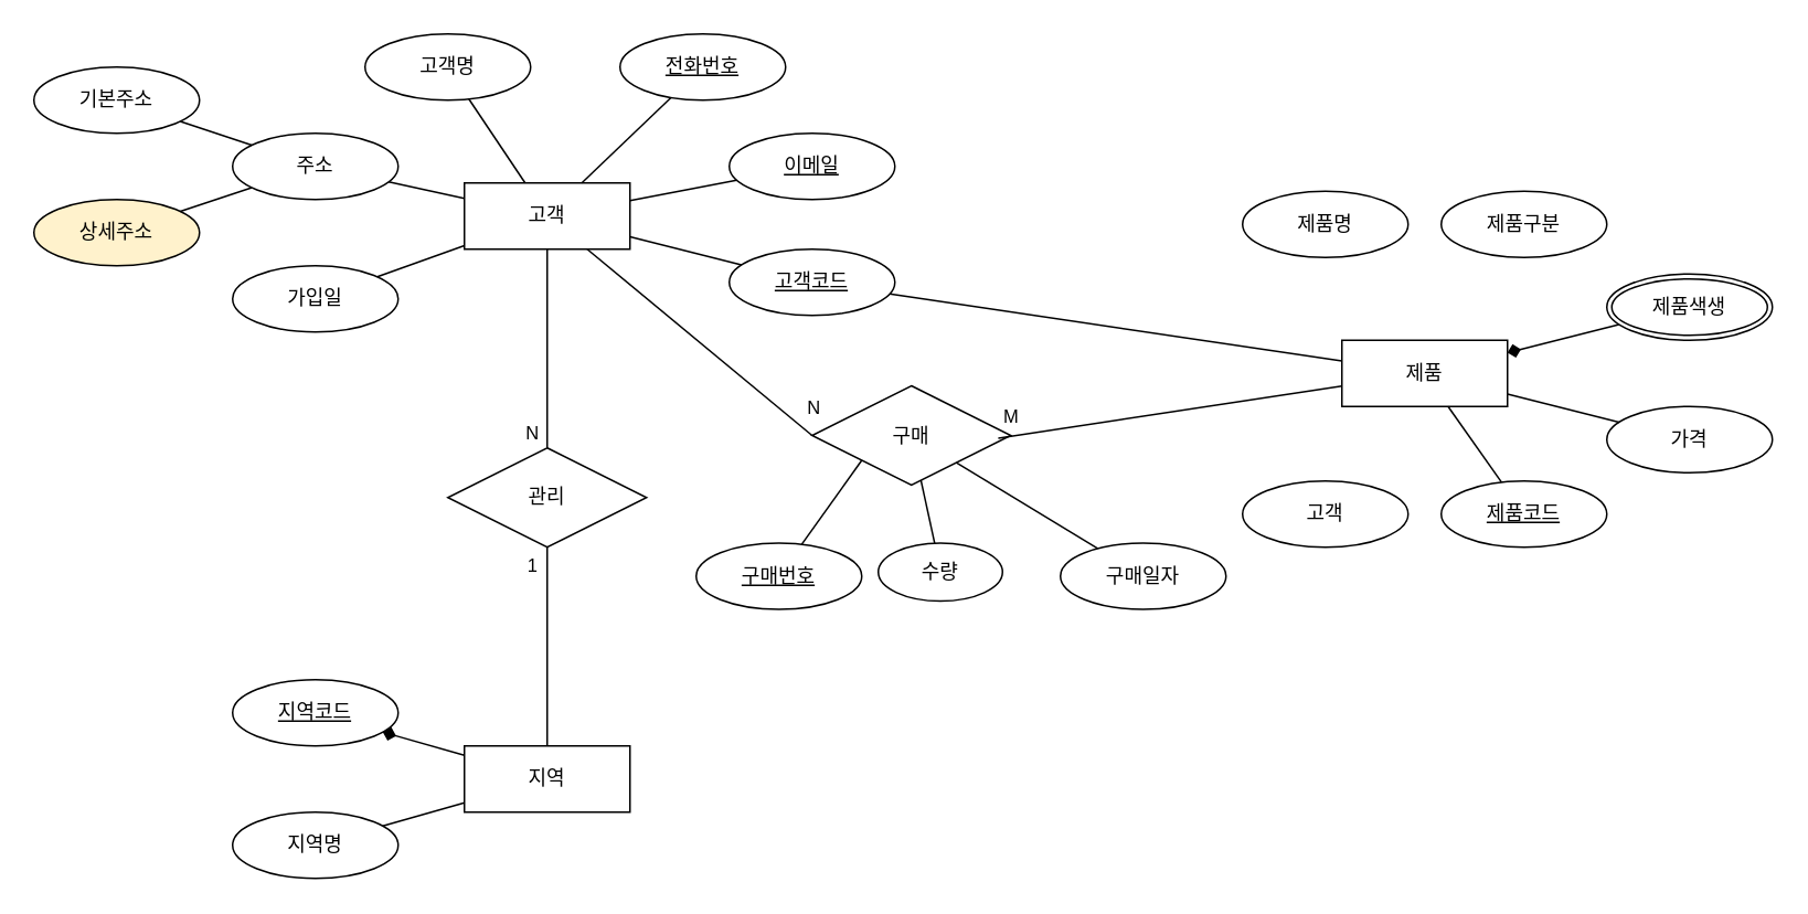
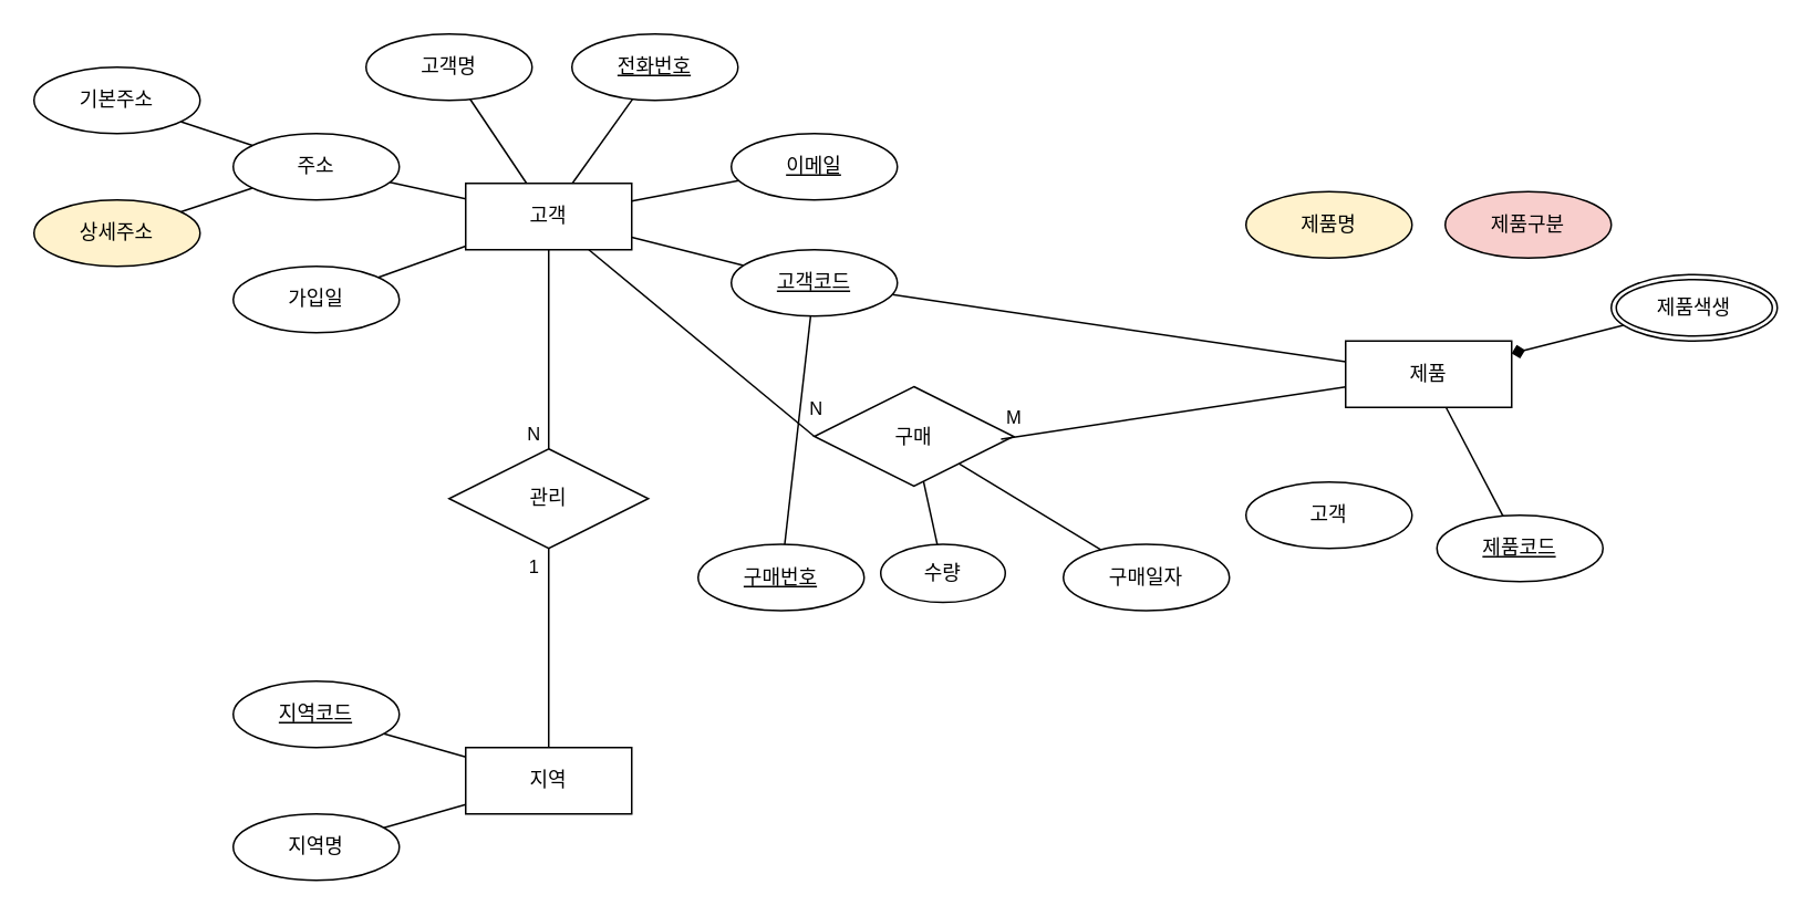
  <mxCell id="0" />
  <mxCell id="1" parent="0" />
  <mxCell id="2" value="고객" style="whiteSpace=wrap;html=1;align=center;" vertex="1" parent="1"><mxGeometry x="280" y="110" width="100" height="40" as="geometry" /></mxCell>
  <mxCell id="3" value="고객명" style="ellipse;whiteSpace=wrap;html=1;align=center;" vertex="1" parent="1"><mxGeometry x="220" y="20" width="100" height="40" as="geometry" /></mxCell>
  <mxCell id="4" value="" style="endArrow=none;html=1;rounded=0;" edge="1" parent="1" source="3" target="2"><mxGeometry relative="1" as="geometry"><mxPoint x="240" y="160" as="sourcePoint" /><mxPoint x="400" y="160" as="targetPoint" /></mxGeometry></mxCell>
- <mxCell id="5" value="전화번호" style="ellipse;whiteSpace=wrap;html=1;align=center;fontStyle=4;" vertex="1" parent="1"><mxGeometry x="374" y="20" width="100" height="40" as="geometry" /></mxCell>
+ <mxCell id="5" value="전화번호" style="ellipse;whiteSpace=wrap;html=1;align=center;fontStyle=4;" vertex="1" parent="1"><mxGeometry x="344" y="20" width="100" height="40" as="geometry" /></mxCell>
  <mxCell id="6" value="" style="endArrow=none;html=1;rounded=0;" edge="1" parent="1" source="5" target="2"><mxGeometry relative="1" as="geometry"><mxPoint x="290" y="80" as="sourcePoint" /><mxPoint x="350" y="130" as="targetPoint" /></mxGeometry></mxCell>
  <mxCell id="7" value="이메일" style="ellipse;whiteSpace=wrap;html=1;align=center;fontStyle=4;" vertex="1" parent="1"><mxGeometry x="440" y="80" width="100" height="40" as="geometry" /></mxCell>
  <mxCell id="8" value="" style="endArrow=none;html=1;rounded=0;" edge="1" parent="1" source="7" target="2"><mxGeometry relative="1" as="geometry"><mxPoint x="454" y="80" as="sourcePoint" /><mxPoint x="360" y="130" as="targetPoint" /></mxGeometry></mxCell>
  <mxCell id="9" value="고객코드" style="ellipse;whiteSpace=wrap;html=1;align=center;fontStyle=4;" vertex="1" parent="1"><mxGeometry x="440" y="150" width="100" height="40" as="geometry" /></mxCell>
  <mxCell id="10" value="" style="endArrow=none;html=1;rounded=0;" edge="1" parent="1" source="9" target="2"><mxGeometry relative="1" as="geometry"><mxPoint x="460" y="150" as="sourcePoint" /><mxPoint x="400" y="180" as="targetPoint" /></mxGeometry></mxCell>
  <mxCell id="11" value="주소" style="ellipse;whiteSpace=wrap;html=1;align=center;" vertex="1" parent="1"><mxGeometry x="140" y="80" width="100" height="40" as="geometry" /></mxCell>
  <mxCell id="12" value="기본주소" style="ellipse;whiteSpace=wrap;html=1;align=center;" vertex="1" parent="1"><mxGeometry x="20" y="40" width="100" height="40" as="geometry" /></mxCell>
  <mxCell id="13" value="상세주소" style="ellipse;whiteSpace=wrap;html=1;align=center;fontStyle=0;fillColor=#fff2cc;" vertex="1" parent="1"><mxGeometry x="20" y="120" width="100" height="40" as="geometry" /></mxCell>
  <mxCell id="14" value="" style="endArrow=none;html=1;rounded=0;" edge="1" parent="1" source="11" target="2"><mxGeometry relative="1" as="geometry"><mxPoint x="310" y="70" as="sourcePoint" /><mxPoint x="344" y="121" as="targetPoint" /></mxGeometry></mxCell>
  <mxCell id="15" value="" style="endArrow=none;html=1;rounded=0;" edge="1" parent="1" source="12" target="11"><mxGeometry relative="1" as="geometry"><mxPoint x="250" y="110" as="sourcePoint" /><mxPoint x="296" y="120" as="targetPoint" /></mxGeometry></mxCell>
  <mxCell id="16" value="" style="endArrow=none;html=1;rounded=0;" edge="1" parent="1" source="13" target="11"><mxGeometry relative="1" as="geometry"><mxPoint x="210" y="110" as="sourcePoint" /><mxPoint x="253" y="124" as="targetPoint" /></mxGeometry></mxCell>
  <mxCell id="17" value="가입일" style="ellipse;whiteSpace=wrap;html=1;align=center;" vertex="1" parent="1"><mxGeometry x="140" y="160" width="100" height="40" as="geometry" /></mxCell>
  <mxCell id="18" value="" style="endArrow=none;html=1;rounded=0;" edge="1" parent="1" source="17" target="2"><mxGeometry relative="1" as="geometry"><mxPoint x="260" y="110" as="sourcePoint" /><mxPoint x="306" y="120" as="targetPoint" /></mxGeometry></mxCell>
  <mxCell id="19" value="지역" style="whiteSpace=wrap;html=1;align=center;" vertex="1" parent="1"><mxGeometry x="280" y="450" width="100" height="40" as="geometry" /></mxCell>
  <mxCell id="20" value="지역명" style="ellipse;whiteSpace=wrap;html=1;align=center;" vertex="1" parent="1"><mxGeometry x="140" y="490" width="100" height="40" as="geometry" /></mxCell>
  <mxCell id="21" value="지역코드" style="ellipse;whiteSpace=wrap;html=1;align=center;fontStyle=4;" vertex="1" parent="1"><mxGeometry x="140" y="410" width="100" height="40" as="geometry" /></mxCell>
  <mxCell id="22" value="" style="endArrow=none;html=1;rounded=0;" edge="1" parent="1" source="19" target="20"><mxGeometry relative="1" as="geometry"><mxPoint x="320" y="455" as="sourcePoint" /><mxPoint x="358" y="385" as="targetPoint" /></mxGeometry></mxCell>
- <mxCell id="23" value="" style="endArrow=diamond;html=1;rounded=0;" edge="1" parent="1" source="19" target="21"><mxGeometry relative="1" as="geometry"><mxPoint x="389" y="411" as="sourcePoint" /><mxPoint x="360" y="375" as="targetPoint" /></mxGeometry></mxCell>
+ <mxCell id="23" value="" style="endArrow=none;html=1;rounded=0;" edge="1" parent="1" source="19" target="21"><mxGeometry relative="1" as="geometry"><mxPoint x="389" y="411" as="sourcePoint" /><mxPoint x="360" y="375" as="targetPoint" /></mxGeometry></mxCell>
  <mxCell id="24" value="제품" style="whiteSpace=wrap;html=1;align=center;" vertex="1" parent="1"><mxGeometry x="810" y="205" width="100" height="40" as="geometry" /></mxCell>
- <mxCell id="25" value="제품코드" style="ellipse;whiteSpace=wrap;html=1;align=center;fontStyle=4;" vertex="1" parent="1"><mxGeometry x="870" y="290" width="100" height="40" as="geometry" /></mxCell>
- <mxCell id="26" value="제품명" style="ellipse;whiteSpace=wrap;html=1;align=center;" vertex="1" parent="1"><mxGeometry x="750" y="115" width="100" height="40" as="geometry" /></mxCell>
- <mxCell id="27" value="제품구분" style="ellipse;whiteSpace=wrap;html=1;align=center;" vertex="1" parent="1"><mxGeometry x="870" y="115" width="100" height="40" as="geometry" /></mxCell>
+ <mxCell id="25" value="제품코드" style="ellipse;whiteSpace=wrap;html=1;align=center;fontStyle=4;" vertex="1" parent="1"><mxGeometry x="865" y="310" width="100" height="40" as="geometry" /></mxCell>
+ <mxCell id="26" value="제품명" style="ellipse;whiteSpace=wrap;html=1;align=center;fillColor=#fff2cc;" vertex="1" parent="1"><mxGeometry x="750" y="115" width="100" height="40" as="geometry" /></mxCell>
+ <mxCell id="27" value="제품구분" style="ellipse;whiteSpace=wrap;html=1;align=center;fillColor=#f8cecc;" vertex="1" parent="1"><mxGeometry x="870" y="115" width="100" height="40" as="geometry" /></mxCell>
  <mxCell id="28" value="제품색생" style="ellipse;shape=doubleEllipse;margin=3;whiteSpace=wrap;html=1;align=center;" vertex="1" parent="1"><mxGeometry x="970" y="165" width="100" height="40" as="geometry" /></mxCell>
- <mxCell id="29" value="가격" style="ellipse;whiteSpace=wrap;html=1;align=center;" vertex="1" parent="1"><mxGeometry x="970" y="245" width="100" height="40" as="geometry" /></mxCell>
  <mxCell id="30" value="" style="endArrow=none;html=1;rounded=0;fontStyle=1" edge="1" parent="1" source="24" target="25"><mxGeometry relative="1" as="geometry"><mxPoint x="833" y="-39" as="sourcePoint" /><mxPoint x="790" y="-45" as="targetPoint" /></mxGeometry></mxCell>
  <mxCell id="31" value="" style="endArrow=none;html=1;rounded=0;" edge="1" parent="1" source="24" target="9"><mxGeometry relative="1" as="geometry"><mxPoint x="843" y="161" as="sourcePoint" /><mxPoint x="800" y="155" as="targetPoint" /></mxGeometry></mxCell>
  <mxCell id="32" value="" style="endArrow=diamond;html=1;rounded=0;" edge="1" parent="1" source="28" target="24"><mxGeometry relative="1" as="geometry"><mxPoint x="993" y="361" as="sourcePoint" /><mxPoint x="950" y="355" as="targetPoint" /></mxGeometry></mxCell>
- <mxCell id="33" value="" style="endArrow=none;html=1;rounded=0;" edge="1" parent="1" source="29" target="24"><mxGeometry relative="1" as="geometry"><mxPoint x="1043" y="181" as="sourcePoint" /><mxPoint x="1000" y="175" as="targetPoint" /></mxGeometry></mxCell>
  <mxCell id="34" style="edgeStyle=orthogonalEdgeStyle;rounded=0;orthogonalLoop=1;jettySize=auto;html=1;exitX=0.5;exitY=1;exitDx=0;exitDy=0;" edge="1" parent="1" source="20" target="20"><mxGeometry relative="1" as="geometry" /></mxCell>
  <mxCell id="35" value="고객" style="ellipse;whiteSpace=wrap;html=1;align=center;" vertex="1" parent="1"><mxGeometry x="750" y="290" width="100" height="40" as="geometry" /></mxCell>
  <mxCell id="36" value="관리" style="shape=rhombus;perimeter=rhombusPerimeter;whiteSpace=wrap;html=1;align=center;" vertex="1" parent="1"><mxGeometry x="270" y="270" width="120" height="60" as="geometry" /></mxCell>
  <mxCell id="37" value="" style="endArrow=none;html=1;rounded=0;" edge="1" parent="1" source="36" target="2"><mxGeometry relative="1" as="geometry"><mxPoint x="340" y="332" as="sourcePoint" /><mxPoint x="438" y="240" as="targetPoint" /></mxGeometry></mxCell>
  <mxCell id="38" value="N" style="edgeLabel;html=1;align=center;verticalAlign=middle;resizable=0;points=[];" vertex="1" connectable="0" parent="37"><mxGeometry x="0.235" y="-2" relative="1" as="geometry"><mxPoint x="-12" y="64" as="offset" /></mxGeometry></mxCell>
  <mxCell id="39" value="" style="endArrow=none;html=1;rounded=0;" edge="1" parent="1" source="19" target="36"><mxGeometry relative="1" as="geometry"><mxPoint x="360" y="470" as="sourcePoint" /><mxPoint x="360" y="350" as="targetPoint" /></mxGeometry></mxCell>
  <mxCell id="40" value="1" style="edgeLabel;html=1;align=center;verticalAlign=middle;resizable=0;points=[];" vertex="1" connectable="0" parent="39"><mxGeometry x="0.216" y="2" relative="1" as="geometry"><mxPoint x="-8" y="-37" as="offset" /></mxGeometry></mxCell>
  <mxCell id="41" value="구매" style="shape=rhombus;perimeter=rhombusPerimeter;whiteSpace=wrap;html=1;align=center;" vertex="1" parent="1"><mxGeometry x="490" y="232.5" width="120" height="60" as="geometry" /></mxCell>
  <mxCell id="42" value="구매번호" style="ellipse;whiteSpace=wrap;html=1;align=center;fontStyle=4;" vertex="1" parent="1"><mxGeometry x="420" y="327.5" width="100" height="40" as="geometry" /></mxCell>
  <mxCell id="43" value="수량" style="ellipse;whiteSpace=wrap;html=1;align=center;" vertex="1" parent="1"><mxGeometry x="530" y="327.5" width="75" height="35" as="geometry" /></mxCell>
  <mxCell id="44" value="구매일자" style="ellipse;whiteSpace=wrap;html=1;align=center;" vertex="1" parent="1"><mxGeometry x="640" y="327.5" width="100" height="40" as="geometry" /></mxCell>
  <mxCell id="45" value="" style="endArrow=none;html=1;rounded=0;" edge="1" parent="1" source="41" target="44"><mxGeometry relative="1" as="geometry"><mxPoint x="854" y="293.5" as="sourcePoint" /><mxPoint x="820" y="242.5" as="targetPoint" /></mxGeometry></mxCell>
  <mxCell id="46" value="" style="endArrow=none;html=1;rounded=0;" edge="1" parent="1" source="43" target="41"><mxGeometry relative="1" as="geometry"><mxPoint x="594" y="323.5" as="sourcePoint" /><mxPoint x="560" y="272.5" as="targetPoint" /></mxGeometry></mxCell>
- <mxCell id="47" value="" style="endArrow=none;html=1;rounded=0;entryX=0;entryY=1;entryDx=0;entryDy=0;" edge="1" parent="1" source="42" target="41"><mxGeometry relative="1" as="geometry"><mxPoint x="544" y="353.5" as="sourcePoint" /><mxPoint x="510" y="302.5" as="targetPoint" /></mxGeometry></mxCell>
+ <mxCell id="47" value="" style="endArrow=none;html=1;rounded=0;" edge="1" parent="1" source="42" target="9"><mxGeometry relative="1" as="geometry"><mxPoint x="544" y="353.5" as="sourcePoint" /><mxPoint x="510" y="302.5" as="targetPoint" /></mxGeometry></mxCell>
  <mxCell id="48" value="" style="endArrow=none;html=1;rounded=0;exitX=0;exitY=0.5;exitDx=0;exitDy=0;" edge="1" parent="1" source="41" target="2"><mxGeometry relative="1" as="geometry"><mxPoint x="320" y="330" as="sourcePoint" /><mxPoint x="320" y="210" as="targetPoint" /></mxGeometry></mxCell>
  <mxCell id="49" value="N" style="edgeLabel;html=1;align=center;verticalAlign=middle;resizable=0;points=[];" vertex="1" connectable="0" parent="48"><mxGeometry x="0.235" y="-2" relative="1" as="geometry"><mxPoint x="83" y="54" as="offset" /></mxGeometry></mxCell>
  <mxCell id="50" value="" style="endArrow=none;html=1;rounded=0;entryX=0.937;entryY=0.527;entryDx=0;entryDy=0;entryPerimeter=0;" edge="1" parent="1" source="24" target="41"><mxGeometry relative="1" as="geometry"><mxPoint x="566" y="333" as="sourcePoint" /><mxPoint x="430" y="220" as="targetPoint" /></mxGeometry></mxCell>
  <mxCell id="51" value="M" style="edgeLabel;html=1;align=center;verticalAlign=middle;resizable=0;points=[];" vertex="1" connectable="0" parent="50"><mxGeometry x="0.235" y="-2" relative="1" as="geometry"><mxPoint x="-72" as="offset" /></mxGeometry></mxCell>
